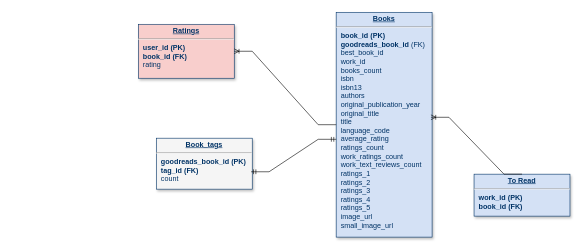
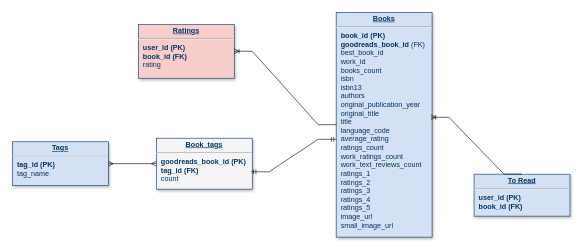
  <mxCell id="0" />
  <mxCell id="1" parent="0" />
  <mxCell id="2" value="&lt;p style=&quot;margin: 0px; margin-top: 4px; text-align: center; text-decoration: underline;&quot;&gt;&lt;b&gt;Ratings&lt;/b&gt;&lt;/p&gt;&lt;hr&gt;&lt;p style=&quot;margin: 0px; margin-left: 8px;&quot;&gt;&lt;b&gt;user_id (PK)&lt;/b&gt;&lt;/p&gt;&lt;p style=&quot;margin: 0px; margin-left: 8px;&quot;&gt;&lt;b&gt;book_id (FK)&lt;/b&gt;&lt;/p&gt;&lt;p style=&quot;margin: 0px; margin-left: 8px;&quot;&gt;rating&lt;/p&gt;" style="verticalAlign=top;align=left;overflow=fill;fontSize=12;fontFamily=Helvetica;html=1;strokeColor=#003366;shadow=1;fillColor=#f8cecc;fontColor=#003366;" parent="1" vertex="1"><mxGeometry x="230" y="40" width="160" height="90" as="geometry" /></mxCell>
  <mxCell id="3" value="&lt;p style=&quot;margin: 0px; margin-top: 4px; text-align: center; text-decoration: underline;&quot;&gt;&lt;b&gt;Book_tags&lt;/b&gt;&lt;/p&gt;&lt;hr&gt;&lt;p style=&quot;margin: 0px; margin-left: 8px;&quot;&gt;&lt;b&gt;goodreads_book_id (PK)&lt;/b&gt;&lt;/p&gt;&lt;p style=&quot;margin: 0px; margin-left: 8px;&quot;&gt;&lt;b&gt;tag_id (FK)&lt;/b&gt;&lt;/p&gt;&lt;p style=&quot;margin: 0px; margin-left: 8px;&quot;&gt;count&lt;/p&gt;&lt;p style=&quot;margin: 0px; margin-left: 8px;&quot;&gt;&lt;br&gt;&lt;/p&gt;&lt;p style=&quot;margin: 0px; margin-left: 8px;&quot;&gt;&lt;br&gt;&lt;/p&gt;" style="verticalAlign=top;align=left;overflow=fill;fontSize=12;fontFamily=Helvetica;html=1;strokeColor=#003366;shadow=1;fillColor=#f5f5f5;fontColor=#003366;" parent="1" vertex="1"><mxGeometry x="260" y="230" width="160" height="85" as="geometry" /></mxCell>
- <mxCell id="4" value="&lt;p style=&quot;margin: 0px; margin-top: 4px; text-align: center; text-decoration: underline;&quot;&gt;&lt;b&gt;To Read&lt;/b&gt;&lt;/p&gt;&lt;hr&gt;&lt;p style=&quot;margin: 0px; margin-left: 8px;&quot;&gt;&lt;b&gt;work_id (PK)&lt;/b&gt;&lt;/p&gt;&lt;p style=&quot;margin: 0px; margin-left: 8px;&quot;&gt;&lt;b&gt;book_id (FK)&lt;/b&gt;&lt;/p&gt;" style="verticalAlign=top;align=left;overflow=fill;fontSize=12;fontFamily=Helvetica;html=1;strokeColor=#003366;shadow=1;fillColor=#D4E1F5;fontColor=#003366" parent="1" vertex="1"><mxGeometry x="790" y="290" width="160" height="70" as="geometry" /></mxCell>
+ <mxCell id="4" value="&lt;p style=&quot;margin: 0px; margin-top: 4px; text-align: center; text-decoration: underline;&quot;&gt;&lt;b&gt;To Read&lt;/b&gt;&lt;/p&gt;&lt;hr&gt;&lt;p style=&quot;margin: 0px; margin-left: 8px;&quot;&gt;&lt;b&gt;user_id (PK)&lt;/b&gt;&lt;/p&gt;&lt;p style=&quot;margin: 0px; margin-left: 8px;&quot;&gt;&lt;b&gt;book_id (FK)&lt;/b&gt;&lt;/p&gt;" style="verticalAlign=top;align=left;overflow=fill;fontSize=12;fontFamily=Helvetica;html=1;strokeColor=#003366;shadow=1;fillColor=#D4E1F5;fontColor=#003366" parent="1" vertex="1"><mxGeometry x="790" y="290" width="160" height="70" as="geometry" /></mxCell>
+ <mxCell id="5" value="&lt;p style=&quot;margin: 0px; margin-top: 4px; text-align: center; text-decoration: underline;&quot;&gt;&lt;b&gt;Tags&lt;/b&gt;&lt;/p&gt;&lt;hr&gt;&lt;p style=&quot;margin: 0px; margin-left: 8px;&quot;&gt;&lt;b&gt;tag_id (PK)&lt;/b&gt;&lt;/p&gt;&lt;p style=&quot;margin: 0px; margin-left: 8px;&quot;&gt;tag_name&lt;/p&gt;&lt;p style=&quot;margin: 0px; margin-left: 8px;&quot;&gt;&lt;br&gt;&lt;/p&gt;" style="verticalAlign=top;align=left;overflow=fill;fontSize=12;fontFamily=Helvetica;html=1;strokeColor=#003366;shadow=1;fillColor=#D4E1F5;fontColor=#003366" parent="1" vertex="1"><mxGeometry x="20" y="235.98" width="160" height="73.04" as="geometry" /></mxCell>
  <mxCell id="6" value="&lt;p style=&quot;margin: 0px; margin-top: 4px; text-align: center; text-decoration: underline;&quot;&gt;&lt;b&gt;Books&lt;/b&gt;&lt;/p&gt;&lt;hr&gt;&lt;p style=&quot;margin: 0px; margin-left: 8px;&quot;&gt;&lt;b&gt;book_id (PK)&lt;/b&gt;&lt;/p&gt;&lt;p style=&quot;margin: 0px; margin-left: 8px;&quot;&gt;&lt;b&gt;goodreads_book_id &lt;/b&gt;(FK)&lt;/p&gt;&lt;p style=&quot;margin: 0px; margin-left: 8px;&quot;&gt;best_book_id&lt;/p&gt;&lt;p style=&quot;margin: 0px; margin-left: 8px;&quot;&gt;work_id&lt;/p&gt;&lt;p style=&quot;margin: 0px; margin-left: 8px;&quot;&gt;books_count&lt;/p&gt;&lt;p style=&quot;margin: 0px; margin-left: 8px;&quot;&gt;isbn&lt;/p&gt;&lt;p style=&quot;margin: 0px; margin-left: 8px;&quot;&gt;isbn13&lt;/p&gt;&lt;p style=&quot;margin: 0px; margin-left: 8px;&quot;&gt;authors&lt;/p&gt;&lt;p style=&quot;margin: 0px; margin-left: 8px;&quot;&gt;original_publication_year&lt;/p&gt;&lt;p style=&quot;margin: 0px; margin-left: 8px;&quot;&gt;original_title&lt;/p&gt;&lt;p style=&quot;margin: 0px; margin-left: 8px;&quot;&gt;title&lt;/p&gt;&lt;p style=&quot;margin: 0px; margin-left: 8px;&quot;&gt;language_code&lt;/p&gt;&lt;p style=&quot;margin: 0px; margin-left: 8px;&quot;&gt;average_rating&lt;/p&gt;&lt;p style=&quot;margin: 0px; margin-left: 8px;&quot;&gt;ratings_count&lt;/p&gt;&lt;p style=&quot;margin: 0px; margin-left: 8px;&quot;&gt;work_ratings_count&lt;/p&gt;&lt;p style=&quot;margin: 0px; margin-left: 8px;&quot;&gt;work_text_reviews_count&lt;/p&gt;&lt;p style=&quot;margin: 0px; margin-left: 8px;&quot;&gt;ratings_1&lt;/p&gt;&lt;p style=&quot;margin: 0px; margin-left: 8px;&quot;&gt;ratings_2&lt;br&gt;&lt;/p&gt;&lt;p style=&quot;margin: 0px; margin-left: 8px;&quot;&gt;ratings_3&lt;br&gt;&lt;/p&gt;&lt;p style=&quot;margin: 0px; margin-left: 8px;&quot;&gt;ratings_4&lt;br&gt;&lt;/p&gt;&lt;p style=&quot;margin: 0px; margin-left: 8px;&quot;&gt;ratings_5&lt;br&gt;&lt;/p&gt;&lt;p style=&quot;margin: 0px; margin-left: 8px;&quot;&gt;image_url&lt;/p&gt;&lt;p style=&quot;margin: 0px; margin-left: 8px;&quot;&gt;small_image_url&lt;/p&gt;&lt;p style=&quot;margin: 0px; margin-left: 8px;&quot;&gt;&lt;br&gt;&lt;/p&gt;" style="verticalAlign=top;align=left;overflow=fill;fontSize=12;fontFamily=Helvetica;html=1;strokeColor=#003366;shadow=1;fillColor=#D4E1F5;fontColor=#003366" parent="1" vertex="1"><mxGeometry x="560" y="20" width="160" height="375" as="geometry" /></mxCell>
  <mxCell id="7" value="" style="edgeStyle=entityRelationEdgeStyle;fontSize=12;html=1;endArrow=ERoneToMany;rounded=0;entryX=1;entryY=0.5;entryDx=0;entryDy=0;" edge="1" parent="1" source="6" target="2"><mxGeometry width="100" height="100" relative="1" as="geometry"><mxPoint x="330" y="350" as="sourcePoint" /><mxPoint x="400" y="190" as="targetPoint" /><Array as="points"><mxPoint x="450" y="330" /><mxPoint x="330" y="210" /><mxPoint x="340" y="240" /><mxPoint x="350" y="230" /></Array></mxGeometry></mxCell>
  <mxCell id="8" value="" style="edgeStyle=entityRelationEdgeStyle;fontSize=12;html=1;endArrow=ERoneToMany;rounded=0;entryX=0.988;entryY=0.467;entryDx=0;entryDy=0;exitX=0.5;exitY=0;exitDx=0;exitDy=0;entryPerimeter=0;" edge="1" parent="1" source="4" target="6"><mxGeometry width="100" height="100" relative="1" as="geometry"><mxPoint x="1010" y="223" as="sourcePoint" /><mxPoint x="840" y="100" as="targetPoint" /><Array as="points"><mxPoint x="900" y="345" /><mxPoint x="780" y="225" /><mxPoint x="790" y="255" /><mxPoint x="800" y="245" /></Array></mxGeometry></mxCell>
+ <mxCell id="9" value="" style="edgeStyle=entityRelationEdgeStyle;fontSize=12;html=1;endArrow=ERmany;startArrow=ERmany;rounded=0;entryX=0;entryY=0.5;entryDx=0;entryDy=0;exitX=1;exitY=0.5;exitDx=0;exitDy=0;" edge="1" parent="1" source="5" target="3"><mxGeometry width="100" height="100" relative="1" as="geometry"><mxPoint x="250" y="514.52" as="sourcePoint" /><mxPoint x="320" y="323" as="targetPoint" /></mxGeometry></mxCell>
  <mxCell id="10" value="" style="edgeStyle=entityRelationEdgeStyle;fontSize=12;html=1;endArrow=ERmandOne;startArrow=ERmandOne;rounded=0;exitX=0.988;exitY=0.659;exitDx=0;exitDy=0;exitPerimeter=0;entryX=0;entryY=0.565;entryDx=0;entryDy=0;entryPerimeter=0;" edge="1" parent="1" source="3" target="6"><mxGeometry width="100" height="100" relative="1" as="geometry"><mxPoint x="430" y="450" as="sourcePoint" /><mxPoint x="530" y="350" as="targetPoint" /></mxGeometry></mxCell>
